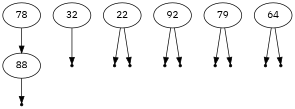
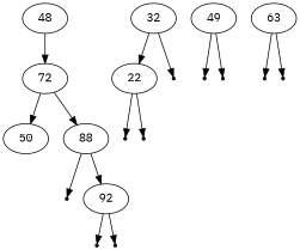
  digraph {
    fontname="IBM Plex Mono"
    ordering=out
    node [fontname="IBM Plex Mono" shape=point]
    edge [fontname="IBM Plex Mono"]
-   78 [shape=""]
+   48 [shape=""]
+   78 [label=72 shape=""]
    32 [shape=""]
    22 [shape=""]
    null0
+   50 [shape=""]
    88 [shape=""]
    null1
    null2
    null7
    92 [shape=""]
-   49 [label=79 shape=""]
+   49 [shape=""]
    null3
    null4
-   64 [shape=""]
+   64 [label=63 shape=""]
    null5
    null6
    null8
    null9
+   48 -> 78
+   78 -> 50
    78 -> 88
+   32 -> 22
    32 -> null0
    22 -> null1
    22 -> null2
    88 -> null7
+   88 -> 92
    92 -> null8
    92 -> null9
    49 -> null3
    49 -> null4
    64 -> null5
    64 -> null6
  }
